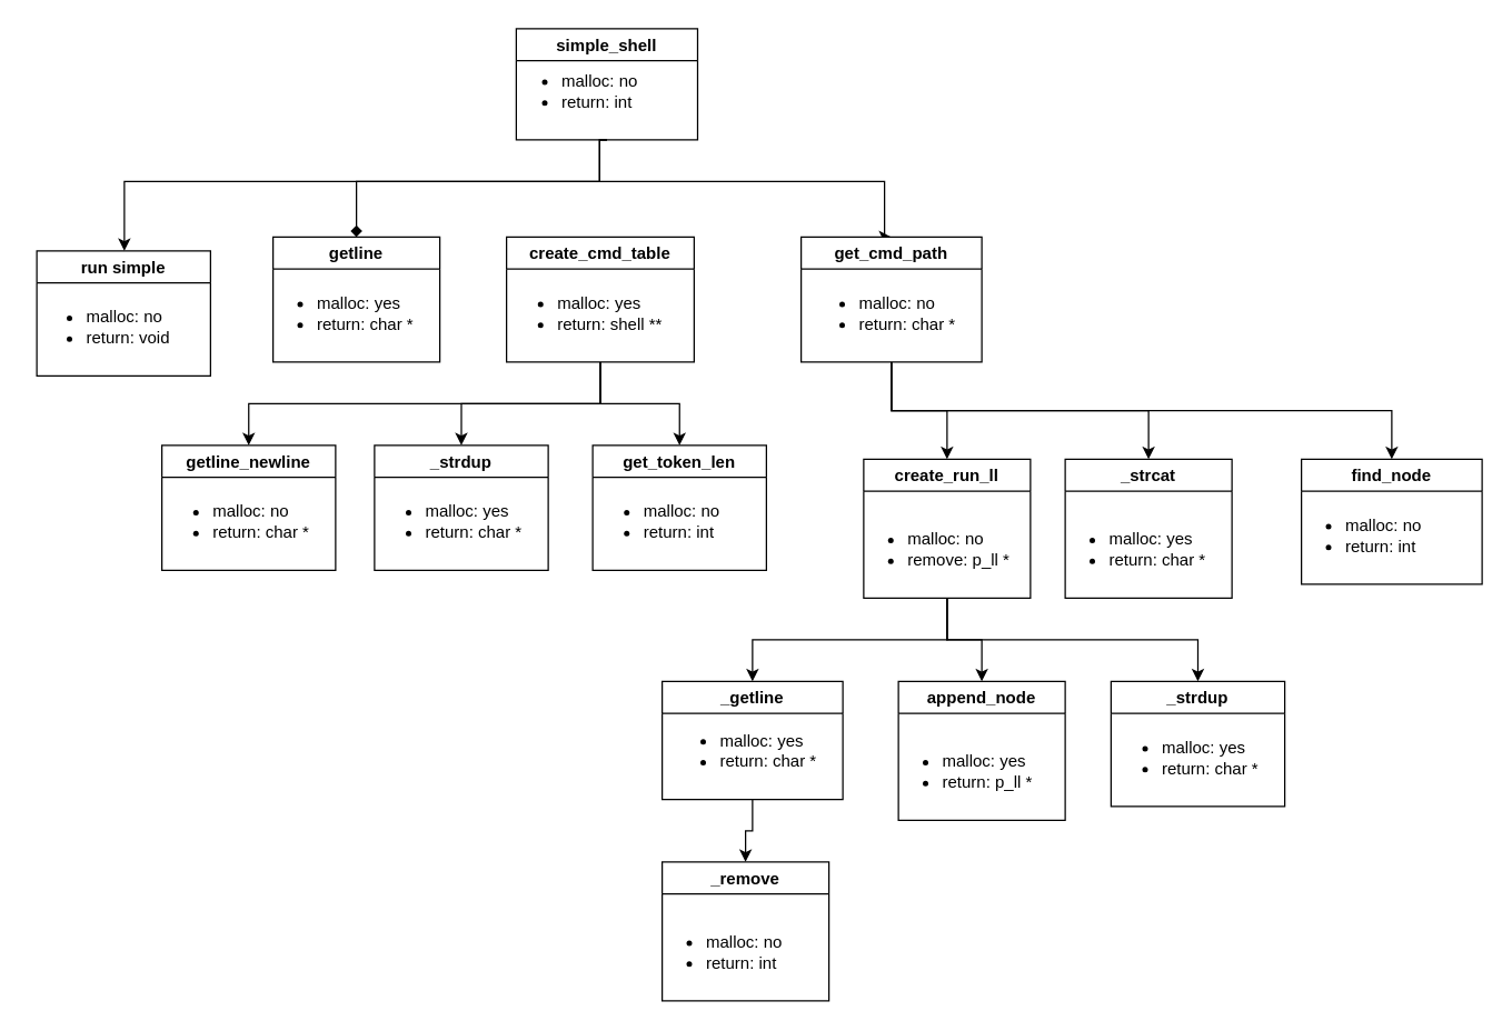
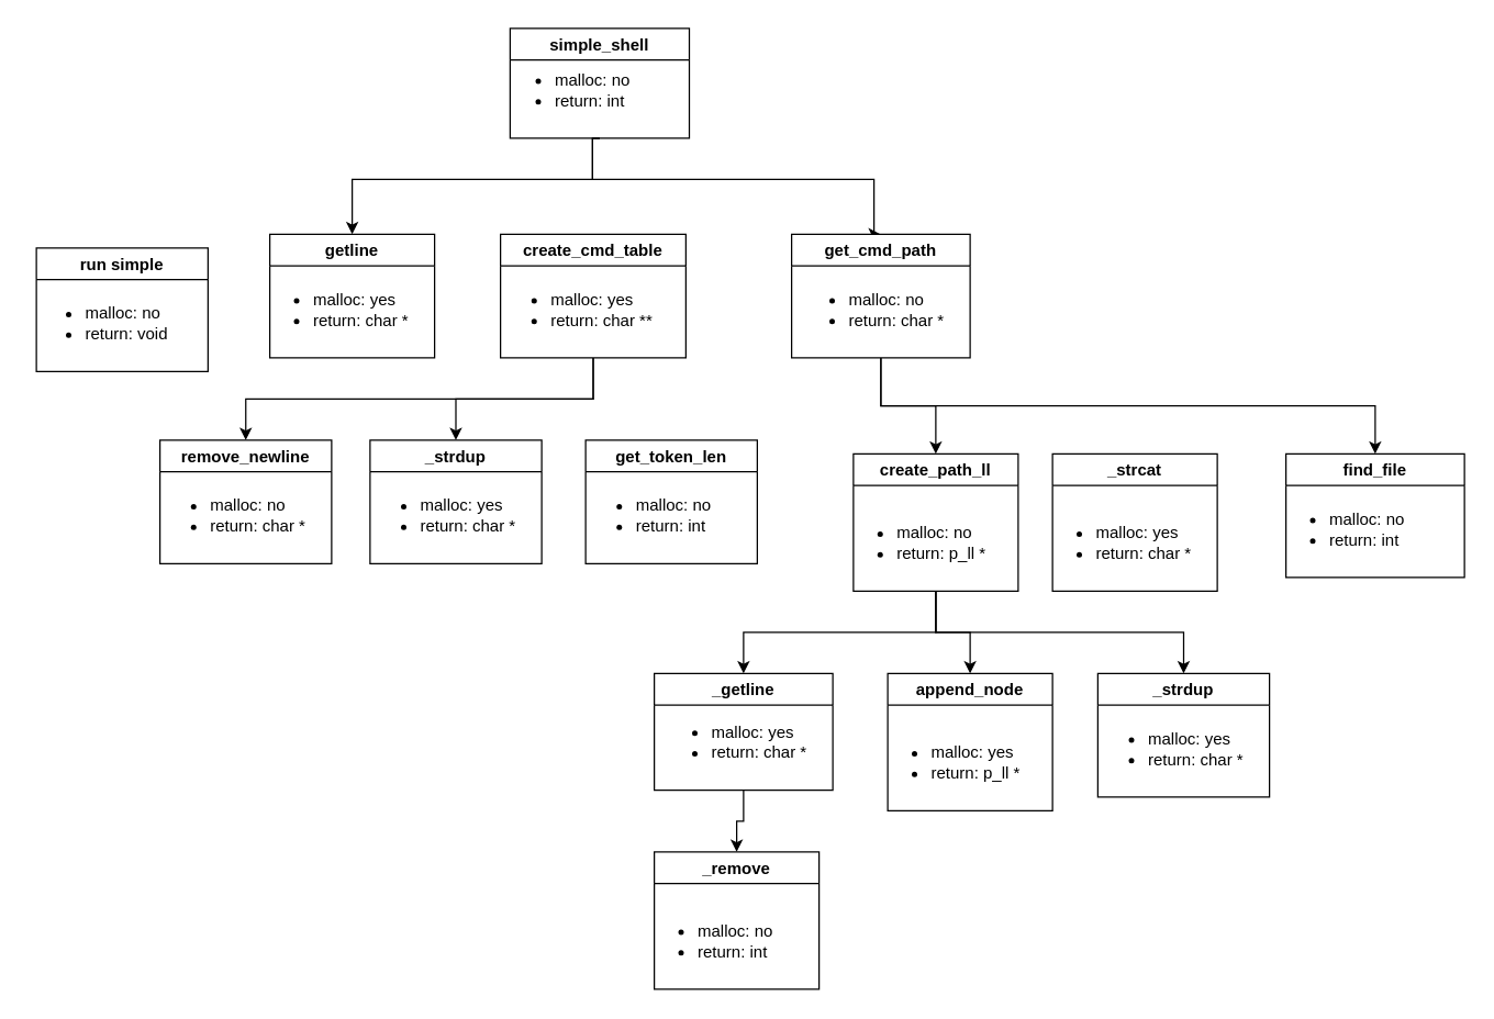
  <mxCell id="0" />
  <mxCell id="1" parent="0" />
  <mxCell id="2" style="edgeStyle=orthogonalEdgeStyle;rounded=0;orthogonalLoop=1;jettySize=auto;html=1;exitX=0.5;exitY=1;exitDx=0;exitDy=0;entryX=0.5;entryY=0;entryDx=0;entryDy=0;" edge="1" parent="1" source="5" target="17"><mxGeometry relative="1" as="geometry"><Array as="points"><mxPoint x="431" y="130" /><mxPoint x="636" y="130" /><mxPoint x="636" y="170" /></Array></mxGeometry></mxCell>
- <mxCell id="3" style="edgeStyle=orthogonalEdgeStyle;rounded=0;orthogonalLoop=1;jettySize=auto;html=1;exitX=0.5;exitY=1;exitDx=0;exitDy=0;entryX=0.5;entryY=0;entryDx=0;entryDy=0;endArrow=diamond;" edge="1" parent="1" source="5" target="39"><mxGeometry relative="1" as="geometry"><Array as="points"><mxPoint x="431" y="130" /><mxPoint x="256" y="130" /></Array></mxGeometry></mxCell>
- <mxCell id="4" style="edgeStyle=orthogonalEdgeStyle;rounded=0;orthogonalLoop=1;jettySize=auto;html=1;exitX=0.5;exitY=1;exitDx=0;exitDy=0;" edge="1" parent="1" source="5" target="35"><mxGeometry relative="1" as="geometry"><Array as="points"><mxPoint x="431" y="130" /><mxPoint x="89" y="130" /></Array></mxGeometry></mxCell>
+ <mxCell id="3" style="edgeStyle=orthogonalEdgeStyle;rounded=0;orthogonalLoop=1;jettySize=auto;html=1;exitX=0.5;exitY=1;exitDx=0;exitDy=0;entryX=0.5;entryY=0;entryDx=0;entryDy=0;" edge="1" parent="1" source="5" target="39"><mxGeometry relative="1" as="geometry"><Array as="points"><mxPoint x="431" y="130" /><mxPoint x="256" y="130" /></Array></mxGeometry></mxCell>
  <mxCell id="5" value="simple_shell" style="swimlane;" vertex="1" parent="1"><mxGeometry x="371" width="130.5" height="80" as="geometry" y="20" /></mxCell>
  <mxCell id="6" value="&lt;ul&gt;&lt;li&gt;malloc: no&lt;/li&gt;&lt;li style=&quot;&quot;&gt;return: int&lt;/li&gt;&lt;/ul&gt;" style="text;html=1;align=left;verticalAlign=middle;resizable=1;points=[];autosize=1;strokeColor=none;fillColor=none;movable=1;rotatable=1;deletable=1;editable=1;locked=0;connectable=1;" vertex="1" parent="5"><mxGeometry x="-9.5" y="10" width="120" height="70" as="geometry" /></mxCell>
  <mxCell id="7" style="edgeStyle=orthogonalEdgeStyle;rounded=0;orthogonalLoop=1;jettySize=auto;html=1;exitX=0.5;exitY=1;exitDx=0;exitDy=0;entryX=0.5;entryY=0;entryDx=0;entryDy=0;" edge="1" parent="1" source="8" target="37"><mxGeometry relative="1" as="geometry" /></mxCell>
  <mxCell id="8" value="_getline" style="swimlane;movable=1;resizable=1;rotatable=1;deletable=1;editable=1;locked=0;connectable=1;" vertex="1" parent="1"><mxGeometry x="476" y="490" width="130" height="85" as="geometry" /></mxCell>
  <mxCell id="9" value="&lt;ul&gt;&lt;li&gt;malloc: yes&lt;/li&gt;&lt;li style=&quot;&quot;&gt;return: char *&lt;/li&gt;&lt;/ul&gt;" style="text;html=1;align=left;verticalAlign=middle;resizable=1;points=[];autosize=1;strokeColor=none;fillColor=none;movable=1;rotatable=1;deletable=1;editable=1;locked=0;connectable=1;" vertex="1" parent="8"><mxGeometry y="15" width="130" height="70" as="geometry" /></mxCell>
- <mxCell id="10" value="getline_newline" style="swimlane;" vertex="1" parent="1"><mxGeometry x="116" y="320" width="125" height="90" as="geometry" /></mxCell>
+ <mxCell id="10" value="remove_newline" style="swimlane;" vertex="1" parent="1"><mxGeometry x="116" y="320" width="125" height="90" as="geometry" /></mxCell>
  <mxCell id="11" value="&lt;ul&gt;&lt;li&gt;malloc: no&lt;/li&gt;&lt;li style=&quot;&quot;&gt;return: char *&lt;/li&gt;&lt;/ul&gt;" style="text;html=1;align=left;verticalAlign=middle;resizable=0;points=[];autosize=1;strokeColor=none;fillColor=none;" vertex="1" parent="10"><mxGeometry x="-5" y="20" width="130" height="70" as="geometry" /></mxCell>
  <mxCell id="12" value="get_token_len" style="swimlane;" vertex="1" parent="1"><mxGeometry x="426" y="320" width="125" height="90" as="geometry" /></mxCell>
  <mxCell id="13" value="&lt;ul&gt;&lt;li&gt;malloc: no&lt;/li&gt;&lt;li style=&quot;&quot;&gt;return: int&lt;/li&gt;&lt;/ul&gt;" style="text;html=1;align=left;verticalAlign=middle;resizable=0;points=[];autosize=1;strokeColor=none;fillColor=none;" vertex="1" parent="12"><mxGeometry x="-5" y="20" width="120" height="70" as="geometry" /></mxCell>
  <mxCell id="14" style="edgeStyle=orthogonalEdgeStyle;rounded=0;orthogonalLoop=1;jettySize=auto;html=1;exitX=0.5;exitY=1;exitDx=0;exitDy=0;entryX=0.5;entryY=0;entryDx=0;entryDy=0;" edge="1" parent="1" source="17" target="22"><mxGeometry relative="1" as="geometry" /></mxCell>
- <mxCell id="15" style="edgeStyle=orthogonalEdgeStyle;rounded=0;orthogonalLoop=1;jettySize=auto;html=1;exitX=0.5;exitY=1;exitDx=0;exitDy=0;entryX=0.5;entryY=0;entryDx=0;entryDy=0;" edge="1" parent="1" source="17" target="33"><mxGeometry relative="1" as="geometry" /></mxCell>
  <mxCell id="16" style="edgeStyle=orthogonalEdgeStyle;rounded=0;orthogonalLoop=1;jettySize=auto;html=1;exitX=0.5;exitY=1;exitDx=0;exitDy=0;entryX=0.5;entryY=0;entryDx=0;entryDy=0;" edge="1" parent="1" source="17" target="41"><mxGeometry relative="1" as="geometry" /></mxCell>
  <mxCell id="17" value="get_cmd_path" style="swimlane;" vertex="1" parent="1"><mxGeometry x="576" y="170" width="130" height="90" as="geometry" /></mxCell>
  <mxCell id="18" value="&lt;ul&gt;&lt;li&gt;malloc: no&lt;/li&gt;&lt;li style=&quot;&quot;&gt;return: char *&lt;/li&gt;&lt;/ul&gt;" style="text;html=1;align=left;verticalAlign=middle;resizable=0;points=[];autosize=1;strokeColor=none;fillColor=none;movable=0;rotatable=0;deletable=0;editable=0;locked=1;connectable=0;" vertex="1" parent="17"><mxGeometry y="20" width="130" height="70" as="geometry" /></mxCell>
  <mxCell id="19" style="edgeStyle=orthogonalEdgeStyle;rounded=0;orthogonalLoop=1;jettySize=auto;html=1;exitX=0.5;exitY=1;exitDx=0;exitDy=0;entryX=0.5;entryY=0;entryDx=0;entryDy=0;" edge="1" parent="1" source="22" target="8"><mxGeometry relative="1" as="geometry" /></mxCell>
  <mxCell id="20" style="edgeStyle=orthogonalEdgeStyle;rounded=0;orthogonalLoop=1;jettySize=auto;html=1;exitX=0.5;exitY=1;exitDx=0;exitDy=0;" edge="1" parent="1" source="22" target="29"><mxGeometry relative="1" as="geometry" /></mxCell>
  <mxCell id="21" style="edgeStyle=orthogonalEdgeStyle;rounded=0;orthogonalLoop=1;jettySize=auto;html=1;exitX=0.5;exitY=1;exitDx=0;exitDy=0;" edge="1" parent="1" source="22" target="43"><mxGeometry relative="1" as="geometry" /></mxCell>
- <mxCell id="22" value="create_run_ll" style="swimlane;movable=1;resizable=1;rotatable=1;deletable=1;editable=1;locked=0;connectable=1;" vertex="1" parent="1"><mxGeometry x="621" y="330" width="120" height="100" as="geometry" /></mxCell>
- <mxCell id="23" value="&lt;ul&gt;&lt;li&gt;malloc: no&lt;/li&gt;&lt;li style=&quot;&quot;&gt;remove: p_ll *&lt;/li&gt;&lt;/ul&gt;" style="text;html=1;align=left;verticalAlign=middle;resizable=1;points=[];autosize=1;strokeColor=none;fillColor=none;movable=1;rotatable=1;deletable=1;editable=1;locked=0;connectable=1;" vertex="1" parent="22"><mxGeometry x="-10" y="30" width="130" height="70" as="geometry" /></mxCell>
+ <mxCell id="22" value="create_path_ll" style="swimlane;movable=1;resizable=1;rotatable=1;deletable=1;editable=1;locked=0;connectable=1;" vertex="1" parent="1"><mxGeometry x="621" y="330" width="120" height="100" as="geometry" /></mxCell>
+ <mxCell id="23" value="&lt;ul&gt;&lt;li&gt;malloc: no&lt;/li&gt;&lt;li style=&quot;&quot;&gt;return: p_ll *&lt;/li&gt;&lt;/ul&gt;" style="text;html=1;align=left;verticalAlign=middle;resizable=1;points=[];autosize=1;strokeColor=none;fillColor=none;movable=1;rotatable=1;deletable=1;editable=1;locked=0;connectable=1;" vertex="1" parent="22"><mxGeometry x="-10" y="30" width="130" height="70" as="geometry" /></mxCell>
  <mxCell id="24" style="edgeStyle=orthogonalEdgeStyle;rounded=0;orthogonalLoop=1;jettySize=auto;html=1;exitX=0.5;exitY=1;exitDx=0;exitDy=0;entryX=0.5;entryY=0;entryDx=0;entryDy=0;" edge="1" parent="1" source="27" target="31"><mxGeometry relative="1" as="geometry" /></mxCell>
- <mxCell id="25" style="edgeStyle=orthogonalEdgeStyle;rounded=0;orthogonalLoop=1;jettySize=auto;html=1;exitX=0.5;exitY=1;exitDx=0;exitDy=0;" edge="1" parent="1" source="27" target="12"><mxGeometry relative="1" as="geometry" /></mxCell>
  <mxCell id="26" style="edgeStyle=orthogonalEdgeStyle;rounded=0;orthogonalLoop=1;jettySize=auto;html=1;exitX=0.5;exitY=1;exitDx=0;exitDy=0;" edge="1" parent="1" source="27" target="10"><mxGeometry relative="1" as="geometry" /></mxCell>
  <mxCell id="27" value="create_cmd_table" style="swimlane;" vertex="1" parent="1"><mxGeometry x="364" y="170" width="135" height="90" as="geometry" /></mxCell>
- <mxCell id="28" value="&lt;ul&gt;&lt;li&gt;malloc: yes&lt;/li&gt;&lt;li style=&quot;&quot;&gt;return: shell **&lt;/li&gt;&lt;/ul&gt;" style="text;html=1;align=left;verticalAlign=middle;resizable=1;points=[];autosize=1;strokeColor=none;fillColor=none;movable=1;rotatable=1;deletable=1;editable=1;locked=0;connectable=1;" vertex="1" parent="27"><mxGeometry x="-5" y="20" width="140" height="70" as="geometry" /></mxCell>
+ <mxCell id="28" value="&lt;ul&gt;&lt;li&gt;malloc: yes&lt;/li&gt;&lt;li style=&quot;&quot;&gt;return: char **&lt;/li&gt;&lt;/ul&gt;" style="text;html=1;align=left;verticalAlign=middle;resizable=1;points=[];autosize=1;strokeColor=none;fillColor=none;movable=1;rotatable=1;deletable=1;editable=1;locked=0;connectable=1;" vertex="1" parent="27"><mxGeometry x="-5" y="20" width="140" height="70" as="geometry" /></mxCell>
  <mxCell id="29" value="append_node" style="swimlane;" vertex="1" parent="1"><mxGeometry x="646" y="490" width="120" height="100" as="geometry" /></mxCell>
  <mxCell id="30" value="&lt;ul&gt;&lt;li&gt;malloc: yes&lt;/li&gt;&lt;li style=&quot;&quot;&gt;return: p_ll *&lt;/li&gt;&lt;/ul&gt;" style="text;html=1;align=left;verticalAlign=middle;resizable=1;points=[];autosize=1;strokeColor=none;fillColor=none;movable=1;rotatable=1;deletable=1;editable=1;locked=0;connectable=1;" vertex="1" parent="29"><mxGeometry x="-10" y="30" width="130" height="70" as="geometry" /></mxCell>
  <mxCell id="31" value="_strdup" style="swimlane;" vertex="1" parent="1"><mxGeometry x="269" y="320" width="125" height="90" as="geometry" /></mxCell>
  <mxCell id="32" value="&lt;ul&gt;&lt;li&gt;malloc: yes&lt;/li&gt;&lt;li style=&quot;&quot;&gt;return: char *&lt;/li&gt;&lt;/ul&gt;" style="text;html=1;align=left;verticalAlign=middle;resizable=0;points=[];autosize=1;strokeColor=none;fillColor=none;" vertex="1" parent="31"><mxGeometry x="-5" y="20" width="130" height="70" as="geometry" /></mxCell>
  <mxCell id="33" value="_strcat" style="swimlane;" vertex="1" parent="1"><mxGeometry x="766" y="330" width="120" height="100" as="geometry" /></mxCell>
  <mxCell id="34" value="&lt;ul&gt;&lt;li&gt;malloc: yes&lt;/li&gt;&lt;li style=&quot;&quot;&gt;return: char *&lt;/li&gt;&lt;/ul&gt;" style="text;html=1;align=left;verticalAlign=middle;resizable=1;points=[];autosize=1;strokeColor=none;fillColor=none;movable=1;rotatable=1;deletable=1;editable=1;locked=0;connectable=1;" vertex="1" parent="33"><mxGeometry x="-10" y="30" width="130" height="70" as="geometry" /></mxCell>
  <mxCell id="35" value="run simple" style="swimlane;" vertex="1" parent="1"><mxGeometry x="26" y="180" width="125" height="90" as="geometry" /></mxCell>
  <mxCell id="36" value="&lt;ul&gt;&lt;li&gt;malloc: no&lt;/li&gt;&lt;li style=&quot;&quot;&gt;return: void&lt;/li&gt;&lt;/ul&gt;" style="text;html=1;align=left;verticalAlign=middle;resizable=0;points=[];autosize=1;strokeColor=none;fillColor=none;" vertex="1" parent="35"><mxGeometry x="-6" y="20" width="120" height="70" as="geometry" /></mxCell>
  <mxCell id="37" value="_remove" style="swimlane;" vertex="1" parent="1"><mxGeometry x="476" y="620" width="120" height="100" as="geometry" /></mxCell>
  <mxCell id="38" value="&lt;ul&gt;&lt;li&gt;malloc: no&lt;/li&gt;&lt;li style=&quot;&quot;&gt;return: int&lt;/li&gt;&lt;/ul&gt;" style="text;html=1;align=left;verticalAlign=middle;resizable=0;points=[];autosize=1;strokeColor=none;fillColor=none;" vertex="1" parent="37"><mxGeometry x="-10" y="30" width="120" height="70" as="geometry" /></mxCell>
  <mxCell id="39" value="getline" style="swimlane;" vertex="1" parent="1"><mxGeometry x="196" y="170" width="120" height="90" as="geometry" /></mxCell>
  <mxCell id="40" value="&lt;ul&gt;&lt;li&gt;malloc: yes&lt;/li&gt;&lt;li style=&quot;&quot;&gt;return: char *&lt;/li&gt;&lt;/ul&gt;" style="text;html=1;align=left;verticalAlign=middle;resizable=0;points=[];autosize=1;strokeColor=none;fillColor=none;" vertex="1" parent="39"><mxGeometry x="-10" y="20" width="130" height="70" as="geometry" /></mxCell>
- <mxCell id="41" value="find_node" style="swimlane;" vertex="1" parent="1"><mxGeometry x="936" y="330" width="130" height="90" as="geometry" /></mxCell>
+ <mxCell id="41" value="find_file" style="swimlane;" vertex="1" parent="1"><mxGeometry x="936" y="330" width="130" height="90" as="geometry" /></mxCell>
  <mxCell id="42" value="&lt;ul&gt;&lt;li&gt;malloc: no&lt;/li&gt;&lt;li style=&quot;&quot;&gt;return: int&lt;/li&gt;&lt;/ul&gt;" style="text;html=1;align=left;verticalAlign=middle;resizable=1;points=[];autosize=1;strokeColor=none;fillColor=none;movable=1;rotatable=1;deletable=1;editable=1;locked=0;connectable=1;" vertex="1" parent="41"><mxGeometry x="-10" y="20" width="120" height="70" as="geometry" /></mxCell>
  <mxCell id="43" value="_strdup" style="swimlane;" vertex="1" parent="1"><mxGeometry x="799" y="490" width="125" height="90" as="geometry" /></mxCell>
  <mxCell id="44" value="&lt;ul&gt;&lt;li&gt;malloc: yes&lt;/li&gt;&lt;li style=&quot;&quot;&gt;return: char *&lt;/li&gt;&lt;/ul&gt;" style="text;html=1;align=left;verticalAlign=middle;resizable=0;points=[];autosize=1;strokeColor=none;fillColor=none;" vertex="1" parent="43"><mxGeometry x="-5" y="20" width="130" height="70" as="geometry" /></mxCell>
